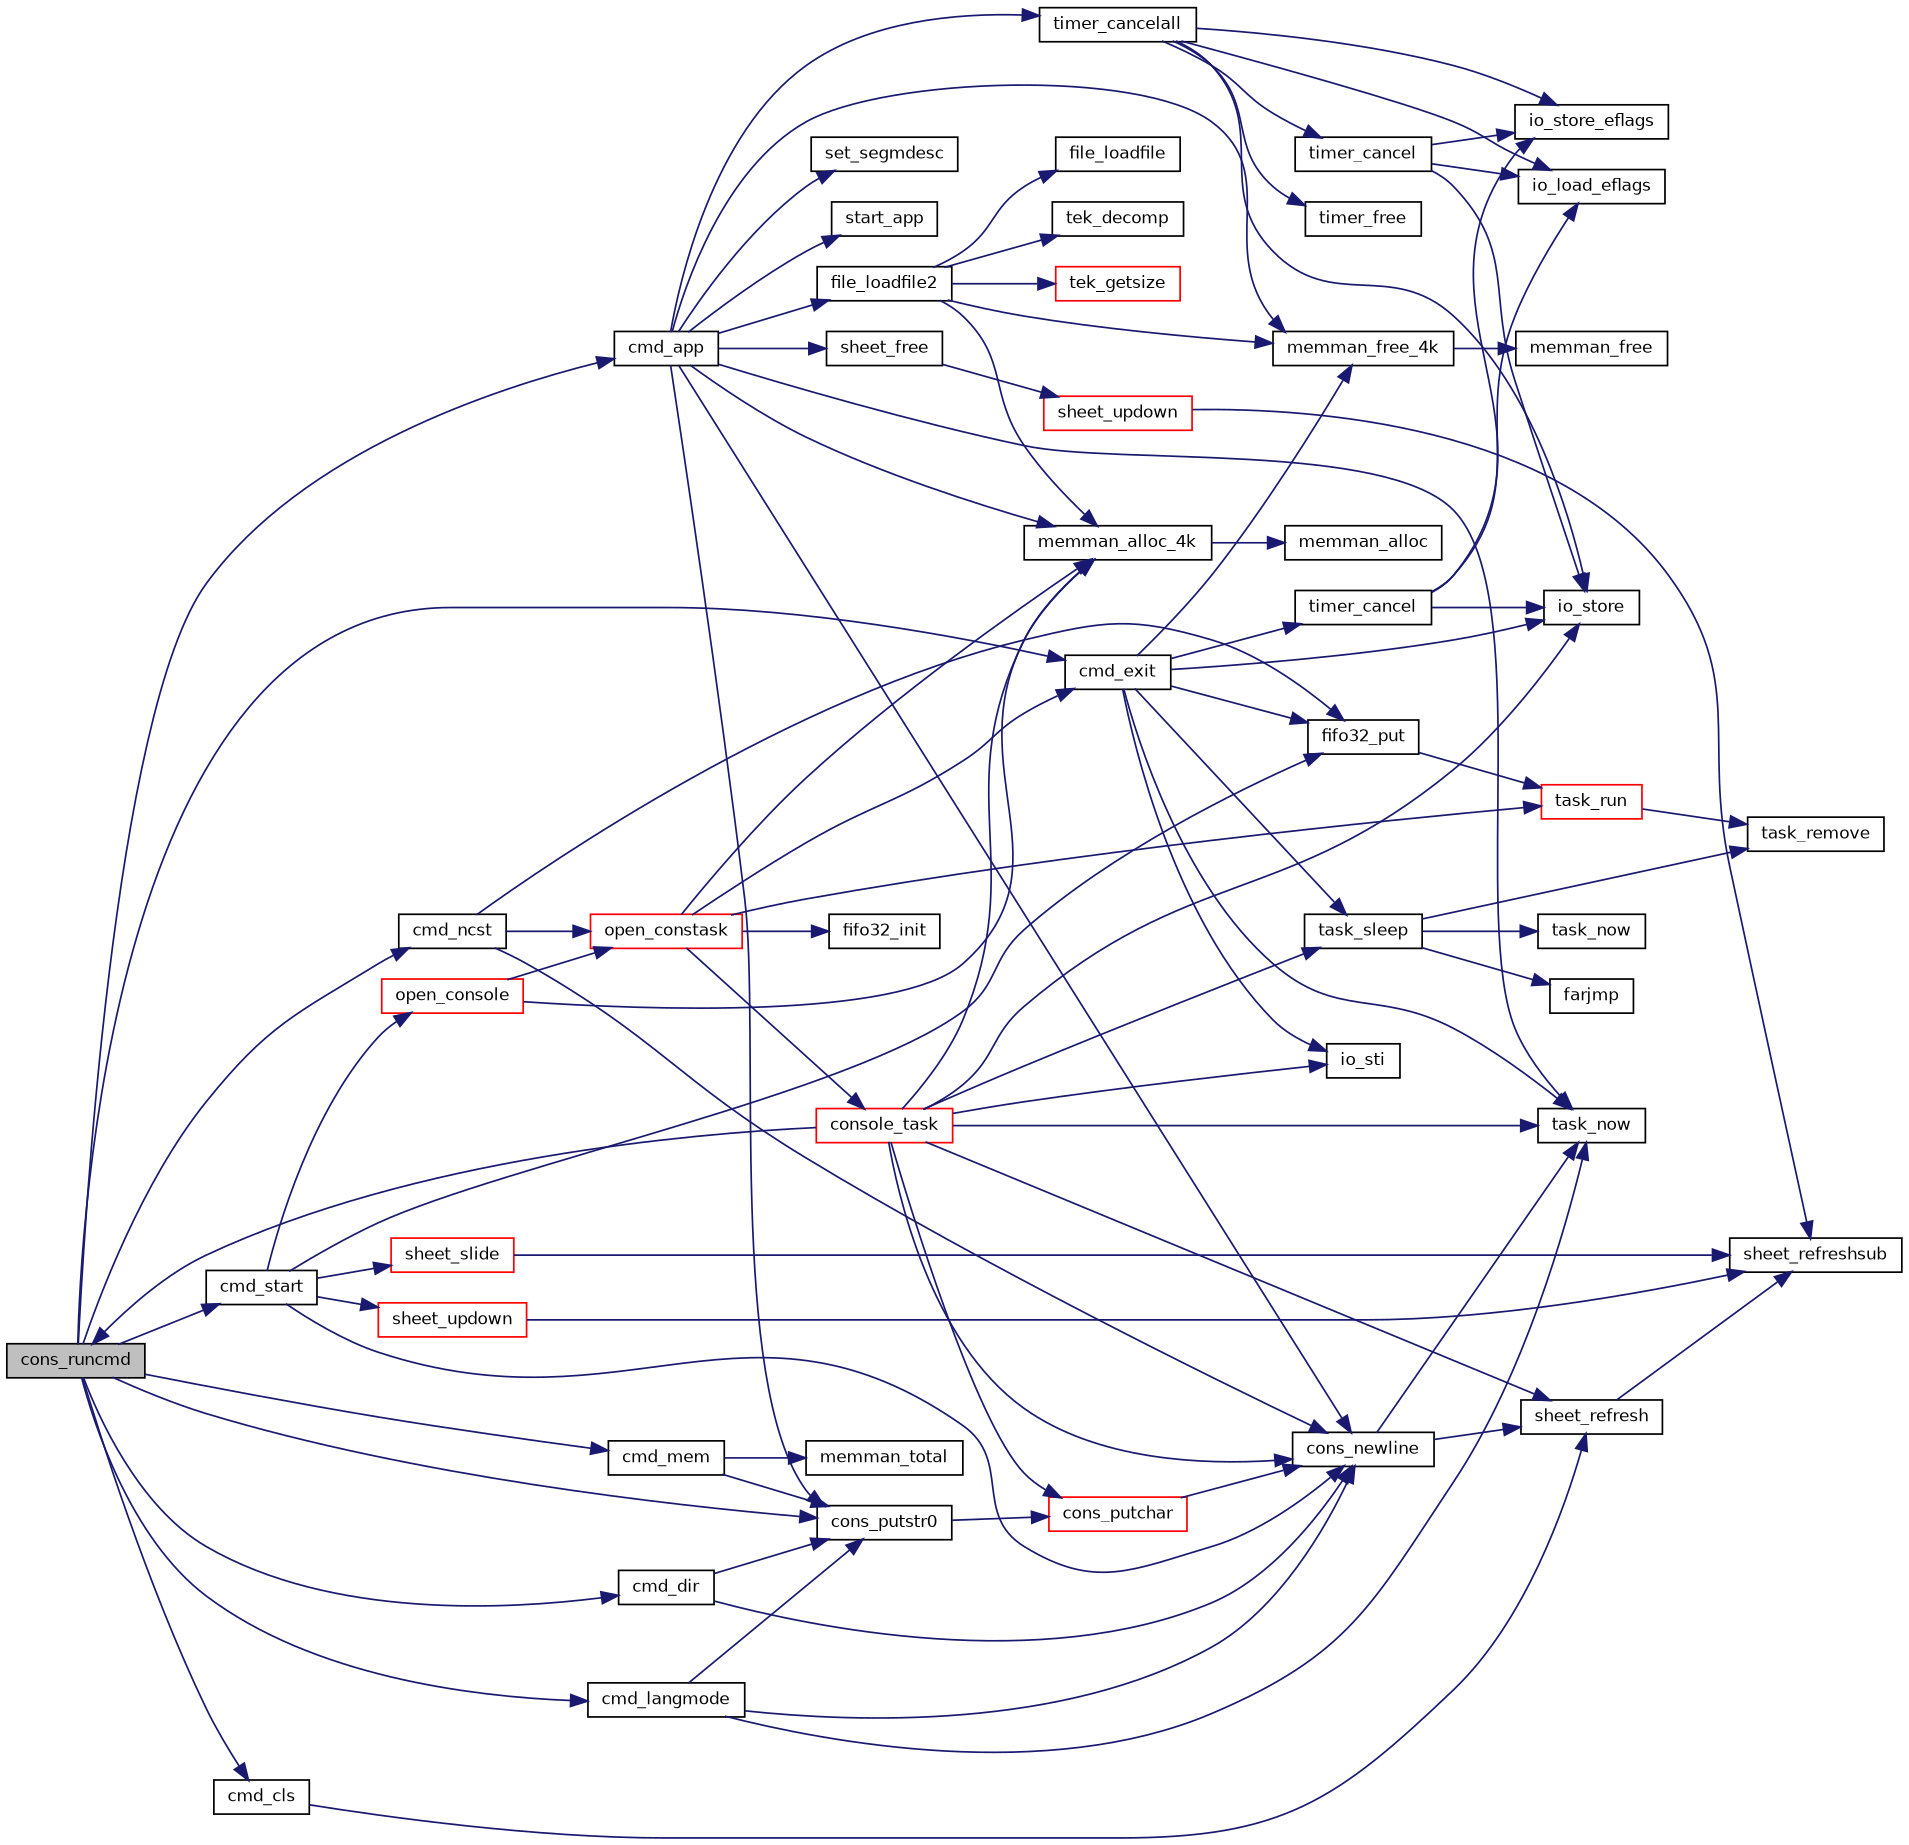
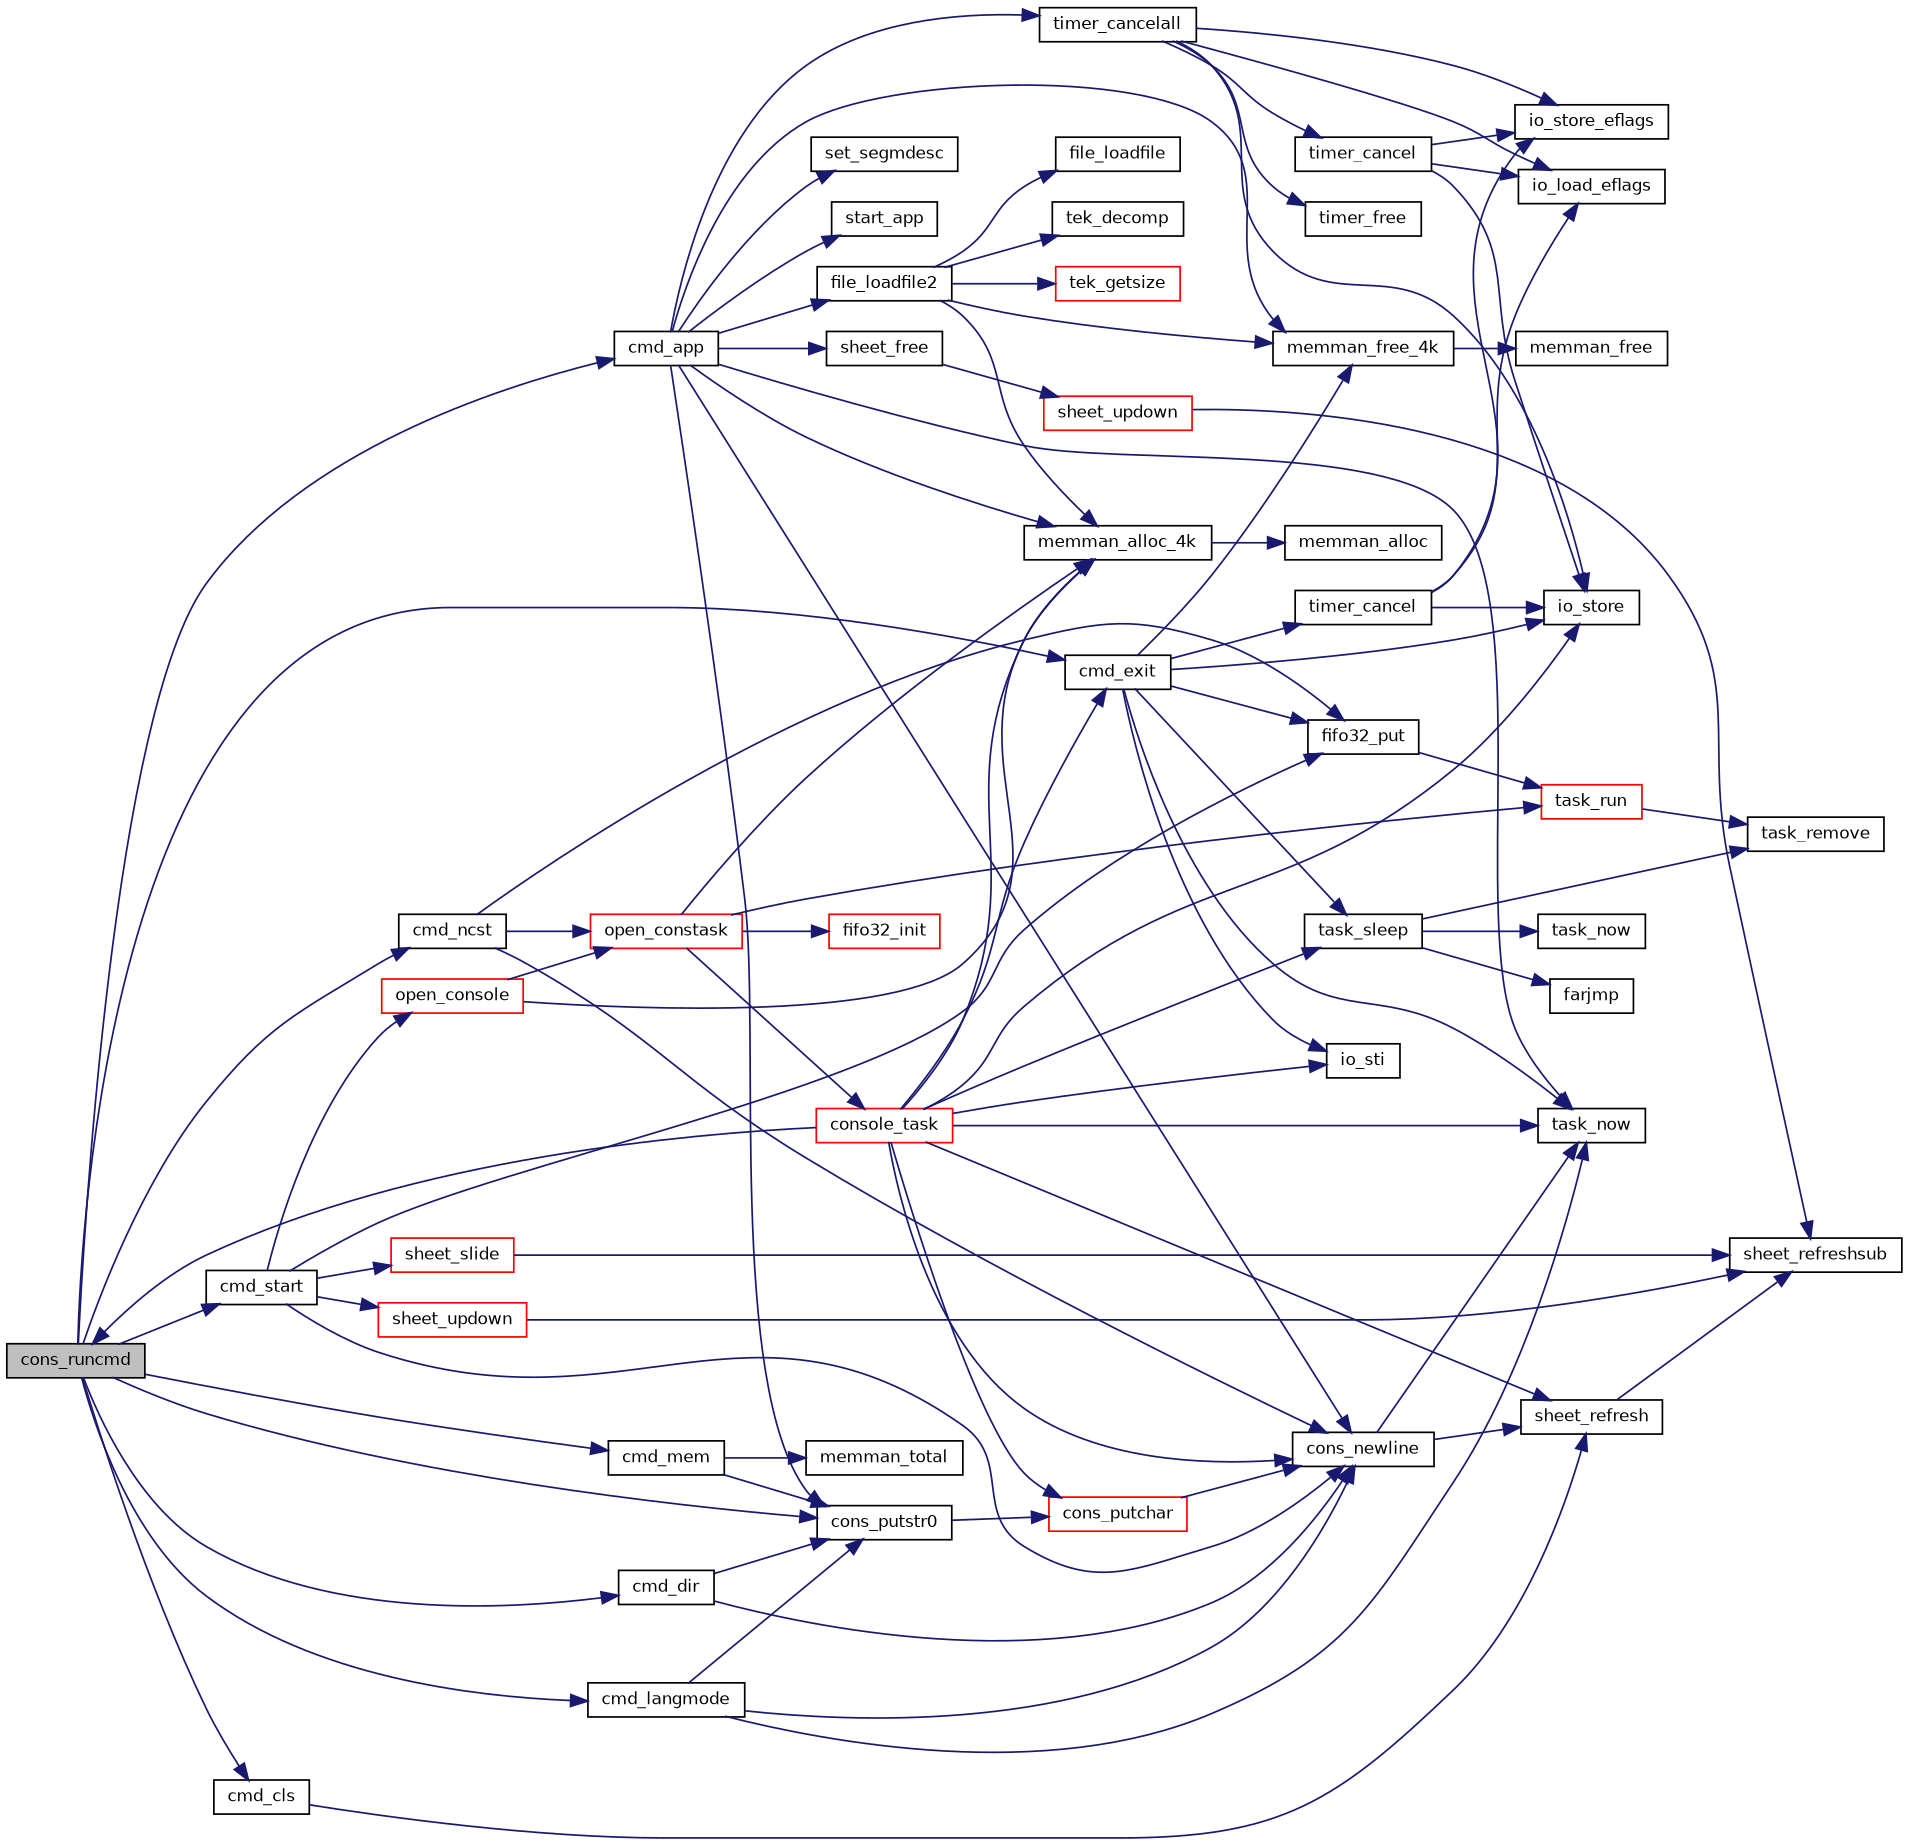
  digraph {
    rankdir=LR
    node [color=black fillcolor=white fontname=Helvetica fontsize=10 shape=record style=filled]
    edge [color=midnightblue fontname=Helvetica fontsize=10 labelfontname=Helvetica labelfontsize=10 style=solid]
    n1 [fillcolor=grey75 fontcolor=black height=0.2 label=cons_runcmd width=0.4]
    n2 [height=0.2 label=cmd_app width=0.4]
    n3 [height=0.2 label=cons_putstr0 width=0.4]
    n4 [height=0.2 label=cmd_cls width=0.4]
    n5 [height=0.2 label=cmd_dir width=0.4]
    n6 [height=0.2 label=cmd_exit width=0.4]
    n7 [height=0.2 label=cmd_langmode width=0.4]
    n8 [height=0.2 label=cmd_mem width=0.4]
    n9 [height=0.2 label=cmd_ncst width=0.4]
    n10 [height=0.2 label=cmd_start width=0.4]
    n11 [height=0.2 label=cons_newline width=0.4]
    n12 [height=0.2 label=task_now width=0.4]
    n13 [height=0.2 label=file_loadfile2 width=0.4]
    n14 [height=0.2 label=memman_alloc_4k width=0.4]
    n15 [height=0.2 label=memman_free_4k width=0.4]
    n16 [height=0.2 label=set_segmdesc width=0.4]
    n17 [height=0.2 label=sheet_free width=0.4]
    n18 [height=0.2 label=start_app width=0.4]
    n19 [height=0.2 label=timer_cancelall width=0.4]
    n20 [color=red height=0.2 label=cons_putchar width=0.4]
    n21 [height=0.2 label=sheet_refresh width=0.4]
    n22 [height=0.2 label=io_store width=0.4]
    n23 [height=0.2 label=fifo32_put width=0.4]
    n24 [height=0.2 label=io_sti width=0.4]
    n25 [height=0.2 label=task_sleep width=0.4]
    n26 [height=0.2 label=timer_cancel width=0.4]
    n27 [height=0.2 label=memman_total width=0.4]
    n28 [color=red height=0.2 label=open_constask width=0.4]
    n29 [color=red height=0.2 label=open_console width=0.4]
    n30 [color=red height=0.2 label=sheet_slide width=0.4]
    n31 [color=red height=0.2 label=sheet_updown width=0.4]
    n32 [height=0.2 label=file_loadfile width=0.4]
    n33 [height=0.2 label=tek_decomp width=0.4]
    n34 [color=red height=0.2 label=tek_getsize width=0.4]
    n35 [height=0.2 label=memman_alloc width=0.4]
    n36 [height=0.2 label=memman_free width=0.4]
    n37 [color=red height=0.2 label=sheet_updown width=0.4]
    n38 [height=0.2 label=io_load_eflags width=0.4]
    n39 [height=0.2 label=io_store_eflags width=0.4]
    n40 [height=0.2 label=timer_cancel width=0.4]
    n41 [height=0.2 label=timer_free width=0.4]
    n42 [height=0.2 label=sheet_refreshsub width=0.4]
    n43 [color=red height=0.2 label=task_run width=0.4]
    n44 [height=0.2 label=task_remove width=0.4]
    n45 [height=0.2 label=farjmp width=0.4]
    n46 [height=0.2 label=task_now width=0.4]
    n47 [color=red height=0.2 label=console_task width=0.4]
-   n48 [height=0.2 label=fifo32_init width=0.4]
+   n48 [color=red height=0.2 label=fifo32_init width=0.4]
    n1 -> n2
    n1 -> n3
    n1 -> n4
    n1 -> n5
    n1 -> n6
    n1 -> n7
    n1 -> n8
    n1 -> n9
    n1 -> n10
    n2 -> n3
    n2 -> n11
    n2 -> n12
    n2 -> n13
    n2 -> n14
    n2 -> n15
    n2 -> n16
    n2 -> n17
    n2 -> n18
    n2 -> n19
    n3 -> n20
    n4 -> n21
    n5 -> n3
    n5 -> n11
    n6 -> n12
    n6 -> n15
    n6 -> n22
    n6 -> n23
    n6 -> n24
    n6 -> n25
    n6 -> n26
    n7 -> n3
    n7 -> n11
    n7 -> n12
    n8 -> n3
    n8 -> n27
    n9 -> n11
    n9 -> n23
    n9 -> n28
    n10 -> n11
    n10 -> n23
    n10 -> n29
    n10 -> n30
    n10 -> n31
    n11 -> n12
    n11 -> n21
    n13 -> n14
    n13 -> n15
    n13 -> n32
    n13 -> n33
    n13 -> n34
    n14 -> n35
    n15 -> n36
    n17 -> n37
    n19 -> n22
    n19 -> n38
    n19 -> n39
    n19 -> n40
    n19 -> n41
    n20 -> n11
    n21 -> n42
    n23 -> n43
    n25 -> n44
    n25 -> n45
    n25 -> n46
    n26 -> n22
    n26 -> n38
    n26 -> n39
    n28 -> n14
    n28 -> n43
    n28 -> n47
    n28 -> n48
    n29 -> n14
    n29 -> n28
    n30 -> n42
    n31 -> n42
    n37 -> n42
    n40 -> n22
    n40 -> n38
    n40 -> n39
    n43 -> n44
    n47 -> n1
-   n28 -> n6
+   n47 -> n6
    n47 -> n11
    n47 -> n12
    n47 -> n14
    n47 -> n20
    n47 -> n21
    n47 -> n22
    n47 -> n24
    n47 -> n25
  }
